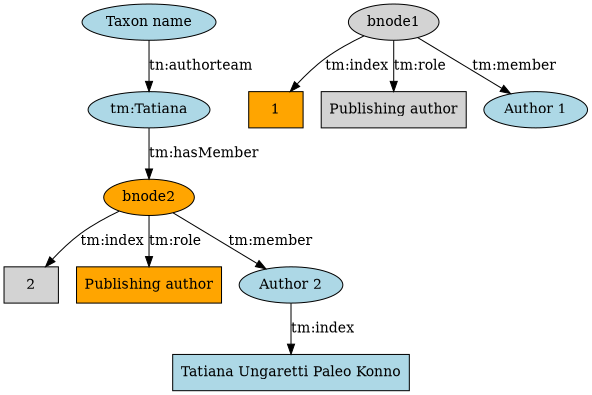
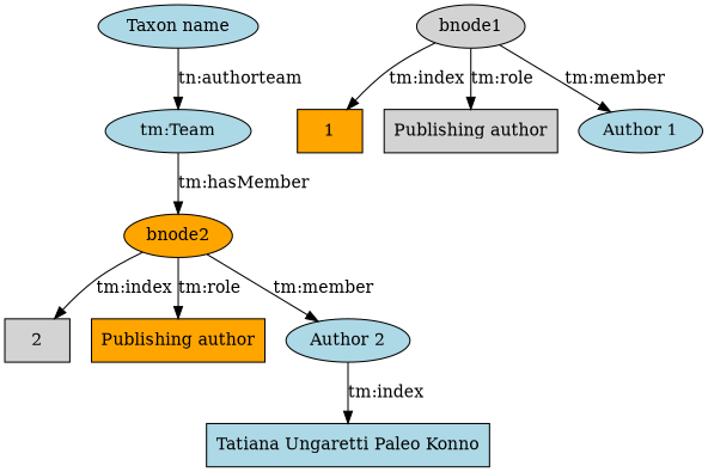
  digraph {
    node [fillcolor=lightblue style=filled]
    n1 [label="Taxon name"]
-   n2 [label="tm:Tatiana"]
+   n2 [label="tm:Team"]
    bnode1 [fillcolor=lightgrey]
    bnode2 [fillcolor=orange]
    n5 [fillcolor=orange label=1 shape=box]
    n6 [fillcolor=lightgrey label="Publishing author" shape=box]
    n7 [label="Author 1"]
    n8 [fillcolor=lightgrey label=2 shape=box]
    n9 [fillcolor=orange label="Publishing author" shape=box]
    n10 [label="Author 2"]
    n11 [label="Tatiana Ungaretti Paleo Konno" shape=box]
    subgraph sub_1 {
      label="Taxon name"
      n1
      n2
      bnode1
      bnode2
      n5
      n6
      n7
      n8
      n9
      n10
      n11
    }
    n1 -> n2 [label="tn:authorteam"]
    n2 -> bnode2 [label="tm:hasMember"]
    bnode1 -> n5 [label="tm:index"]
    bnode1 -> n6 [label="tm:role"]
    bnode1 -> n7 [label="tm:member"]
    bnode2 -> n8 [label="tm:index"]
    bnode2 -> n9 [label="tm:role"]
    bnode2 -> n10 [label="tm:member"]
    n10 -> n11 [label="tm:index"]
  }
